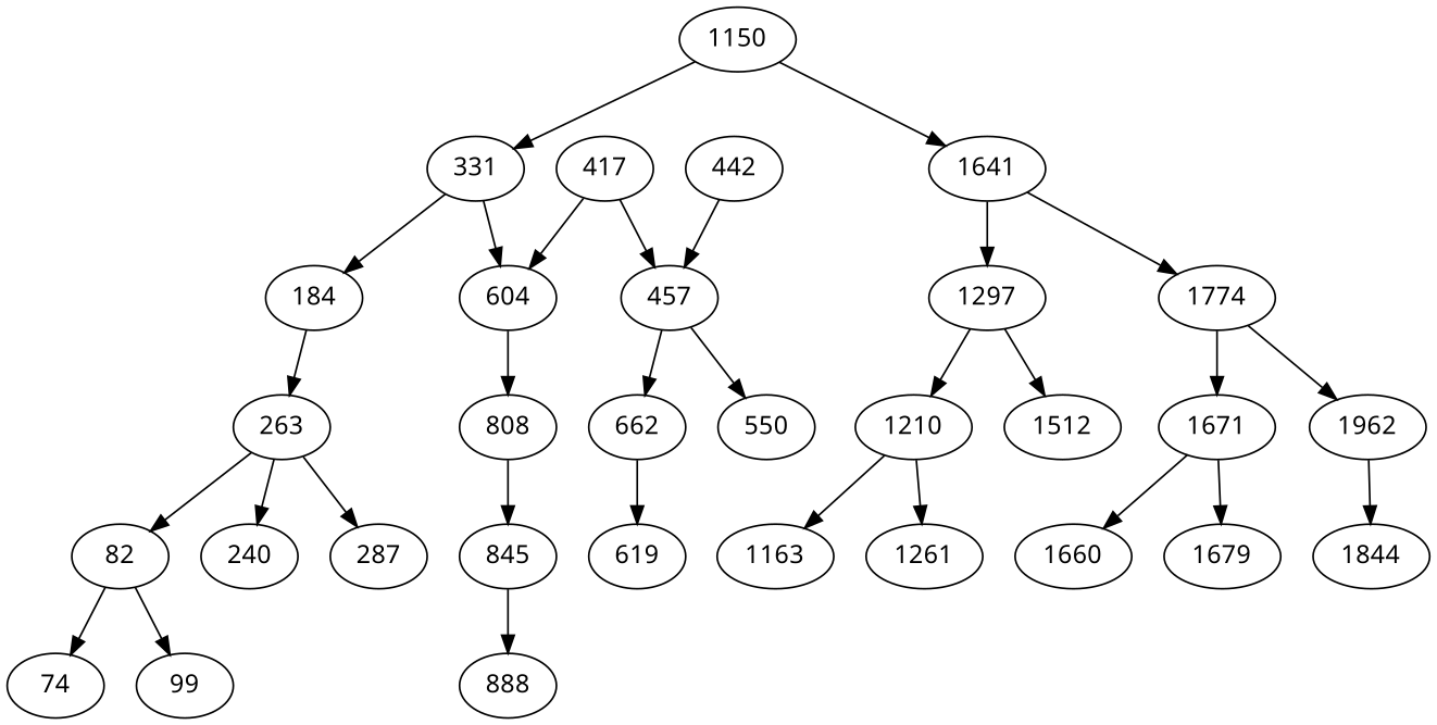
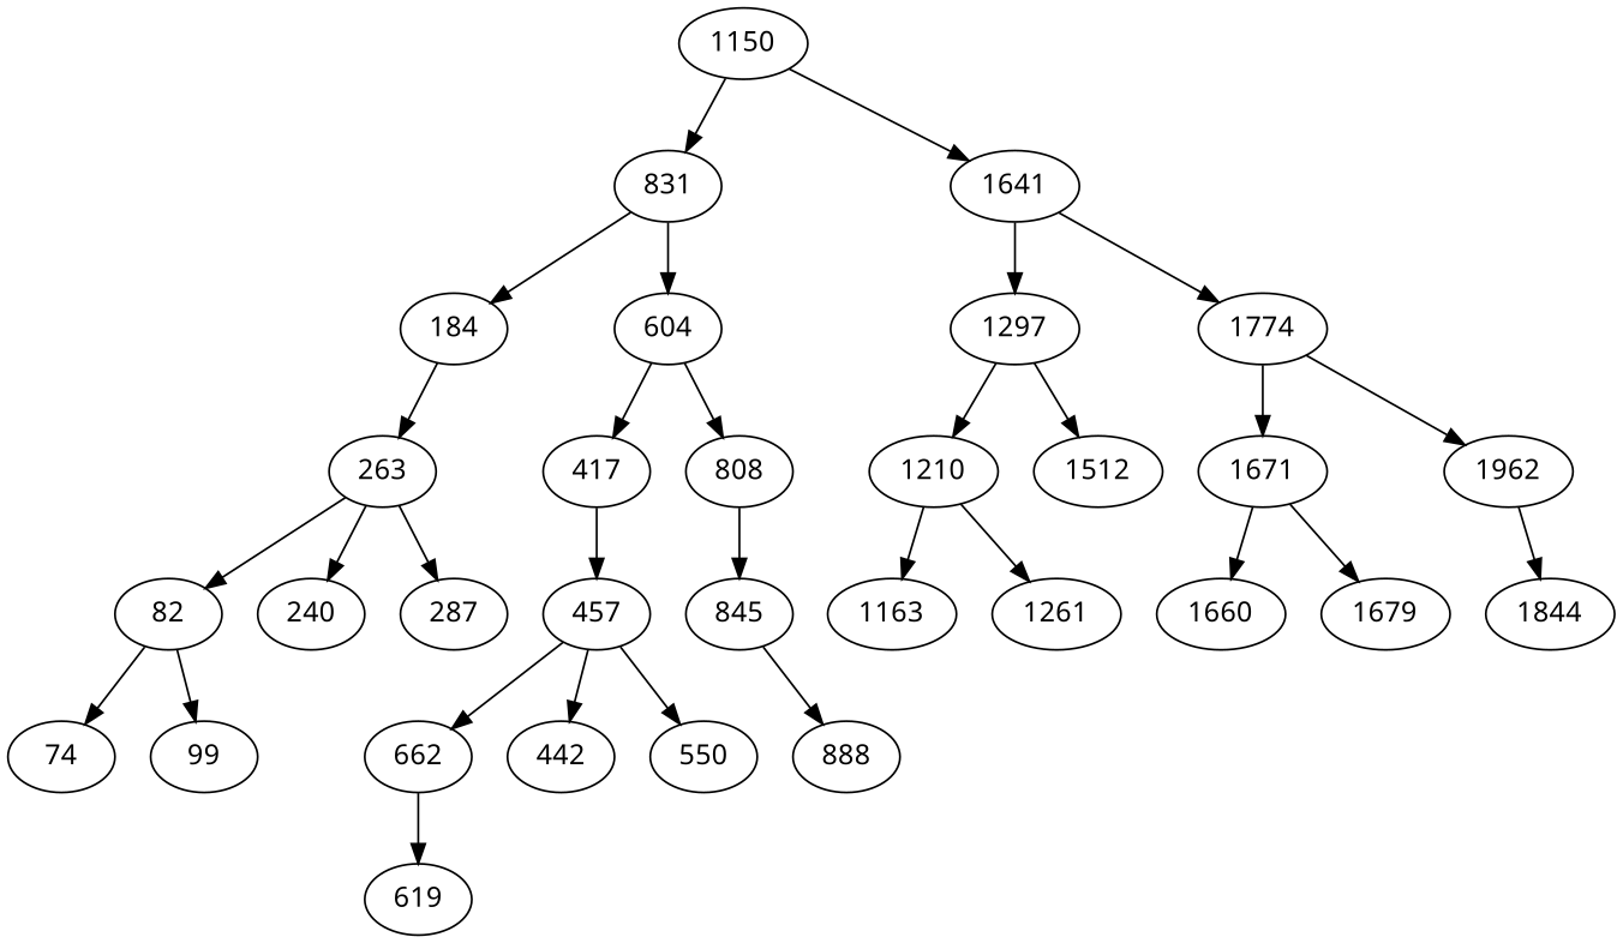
  digraph {
    fontname="Noto Sans"
    node [fontname="Noto Sans"]
    edge [fontname="Noto Sans"]
    1150
-   331
+   331 [label=831]
    1641
    184
    604
    1297
    1774
    263
    417
    808
    1210
    1512
    1671
    1962
    82
    74
    99
    240
    287
    457
    845
    662
    442
    550
    619
    888
    1163
    1261
    1660
    1679
    1844
    1150 -> 331
    1150 -> 1641
    331 -> 184
    331 -> 604
    1641 -> 1297
    1641 -> 1774
    184 -> 263
-   417 -> 604
+   604 -> 417
    604 -> 808
    1297 -> 1210
    1297 -> 1512
    1774 -> 1671
    1774 -> 1962
    263 -> 82
    263 -> 240
    263 -> 287
    417 -> 457
    808 -> 845
    1210 -> 1163
    1210 -> 1261
    1671 -> 1660
    1671 -> 1679
    1962 -> 1844
    82 -> 74
    82 -> 99
    457 -> 662
-   442 -> 457
+   457 -> 442
    457 -> 550
    845 -> 888
    662 -> 619
  }
